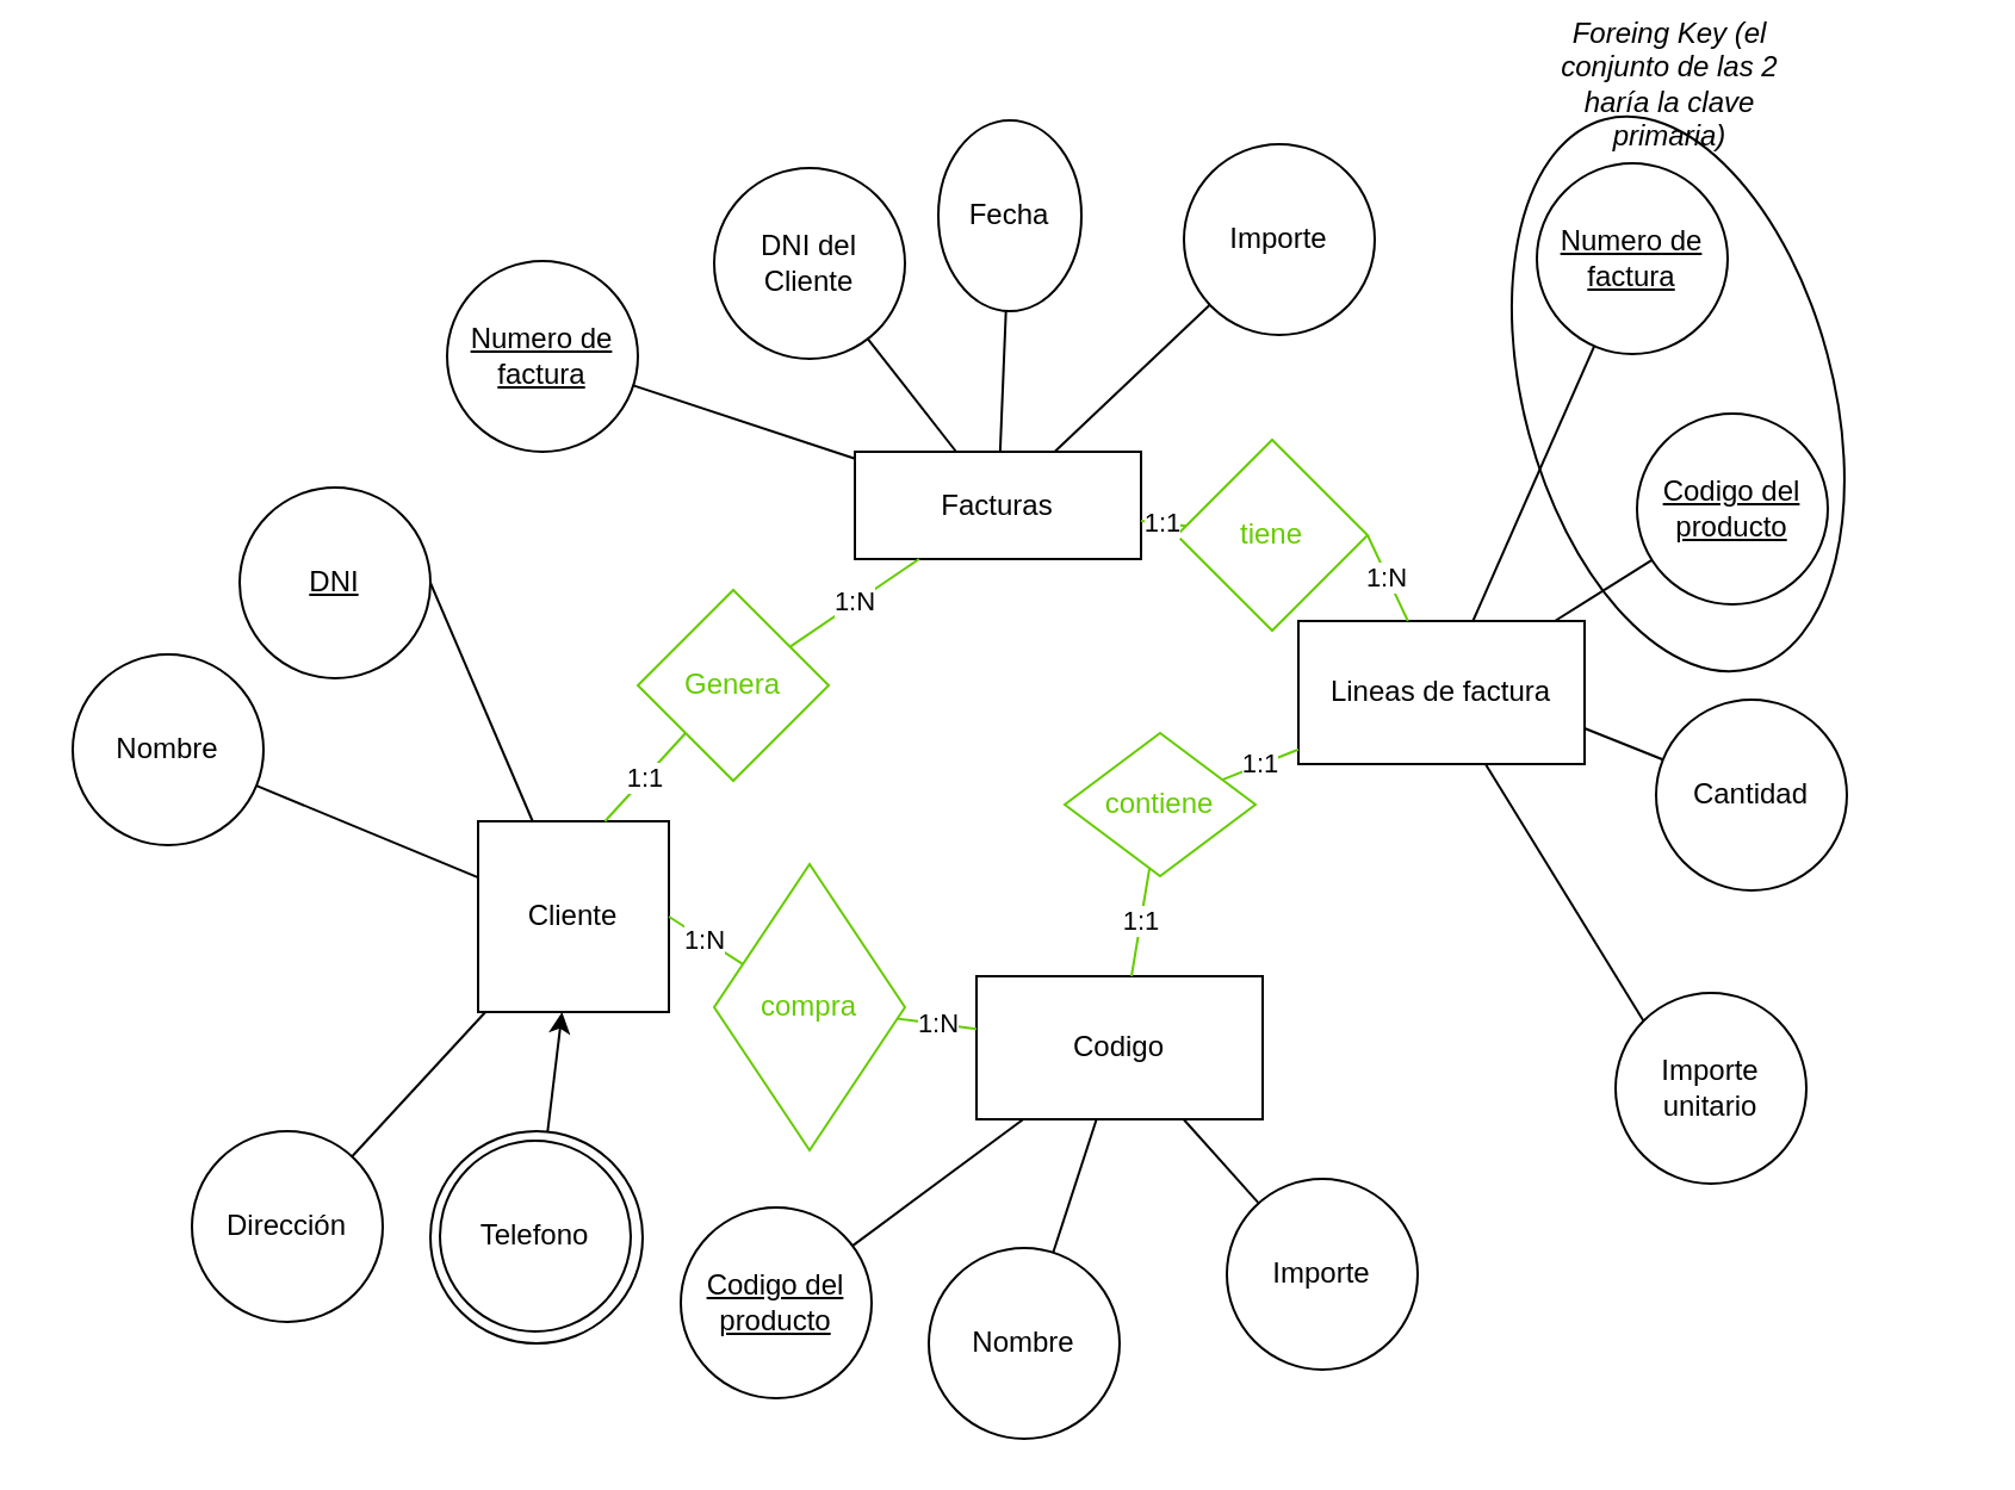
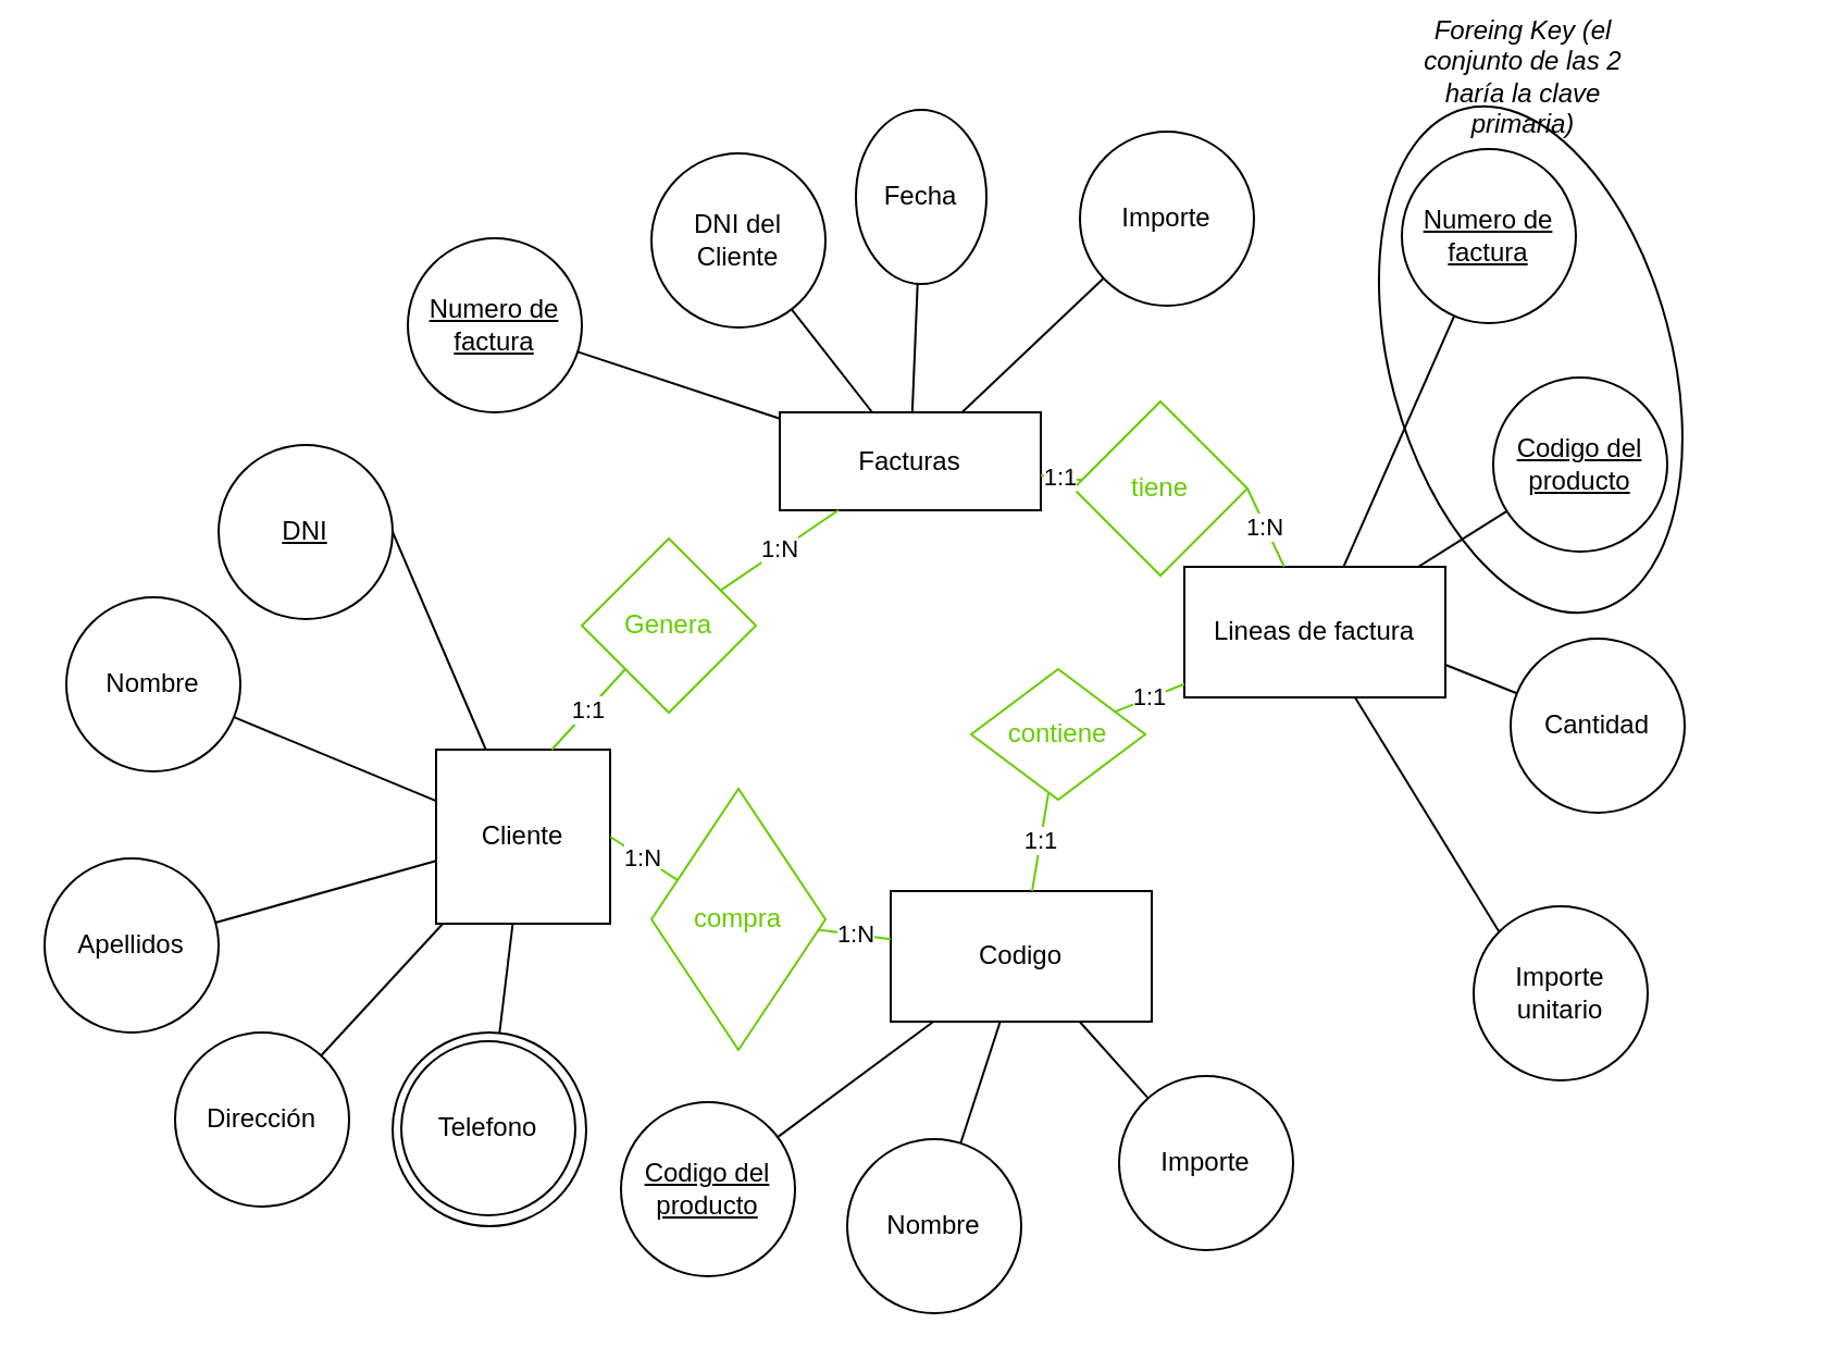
  <mxCell id="0" />
  <mxCell id="1" parent="0" />
  <mxCell id="2" value="" style="ellipse;whiteSpace=wrap;html=1;fillStyle=auto;gradientColor=none;rotation=75;" vertex="1" parent="1"><mxGeometry x="584" y="100" width="238.43" height="129.5" as="geometry" /></mxCell>
  <mxCell id="3" value="&lt;font color=&quot;#000000&quot;&gt;Facturas&lt;/font&gt;" style="rounded=0;whiteSpace=wrap;html=1;fontColor=#66CC00;" parent="1" vertex="1"><mxGeometry x="358" y="189" width="120" height="45" as="geometry" /></mxCell>
  <mxCell id="4" value="&lt;u&gt;Numero de factura&lt;/u&gt;" style="ellipse;whiteSpace=wrap;html=1;aspect=fixed;fontColor=#000000;" parent="1" vertex="1"><mxGeometry x="187" y="109" width="80" height="80" as="geometry" /></mxCell>
  <mxCell id="5" value="Cliente" style="whiteSpace=wrap;html=1;aspect=fixed;fontColor=#000000;" parent="1" vertex="1"><mxGeometry x="200" y="344" width="80" height="80" as="geometry" /></mxCell>
  <mxCell id="6" value="" style="endArrow=none;html=1;rounded=0;fontColor=#000000;" parent="1" source="4" target="3" edge="1"><mxGeometry width="50" height="50" relative="1" as="geometry"><mxPoint x="140" y="544" as="sourcePoint" /><mxPoint x="190" y="494" as="targetPoint" /></mxGeometry></mxCell>
  <mxCell id="7" value="&lt;u&gt;DNI&lt;/u&gt;" style="ellipse;whiteSpace=wrap;html=1;aspect=fixed;fontColor=#000000;" parent="1" vertex="1"><mxGeometry x="100" y="204" width="80" height="80" as="geometry" /></mxCell>
  <mxCell id="8" value="Nombre" style="ellipse;whiteSpace=wrap;html=1;aspect=fixed;fontColor=#000000;" parent="1" vertex="1"><mxGeometry x="30" y="274" width="80" height="80" as="geometry" /></mxCell>
- <mxCell id="10" value="" style="endArrow=classic;html=1;rounded=0;fontColor=#000000;" parent="1" source="49" target="5" edge="1"><mxGeometry width="50" height="50" relative="1" as="geometry"><mxPoint x="280" y="744" as="sourcePoint" /><mxPoint x="330" y="694" as="targetPoint" /></mxGeometry></mxCell>
+ <mxCell id="9" value="Apellidos" style="ellipse;whiteSpace=wrap;html=1;aspect=fixed;fontColor=#000000;" parent="1" vertex="1"><mxGeometry x="20" y="394" width="80" height="80" as="geometry" /></mxCell>
+ <mxCell id="10" value="" style="endArrow=none;html=1;rounded=0;fontColor=#000000;" parent="1" source="49" target="5" edge="1"><mxGeometry width="50" height="50" relative="1" as="geometry"><mxPoint x="280" y="744" as="sourcePoint" /><mxPoint x="330" y="694" as="targetPoint" /></mxGeometry></mxCell>
+ <mxCell id="11" value="" style="endArrow=none;html=1;rounded=0;fontColor=#000000;" parent="1" source="9" target="5" edge="1"><mxGeometry width="50" height="50" relative="1" as="geometry"><mxPoint x="240" y="684" as="sourcePoint" /><mxPoint x="330" y="694" as="targetPoint" /></mxGeometry></mxCell>
  <mxCell id="12" value="" style="endArrow=none;html=1;rounded=0;fontColor=#000000;" parent="1" source="8" target="5" edge="1"><mxGeometry width="50" height="50" relative="1" as="geometry"><mxPoint x="280" y="744" as="sourcePoint" /><mxPoint x="330" y="694" as="targetPoint" /></mxGeometry></mxCell>
  <mxCell id="13" value="" style="endArrow=none;html=1;rounded=0;fontColor=#000000;exitX=1;exitY=0.5;exitDx=0;exitDy=0;" parent="1" source="7" target="5" edge="1"><mxGeometry width="50" height="50" relative="1" as="geometry"><mxPoint x="280" y="744" as="sourcePoint" /><mxPoint x="330" y="694" as="targetPoint" /></mxGeometry></mxCell>
  <mxCell id="14" value="Dirección" style="ellipse;whiteSpace=wrap;html=1;aspect=fixed;fontColor=#000000;" parent="1" vertex="1"><mxGeometry x="80" y="474" width="80" height="80" as="geometry" /></mxCell>
  <mxCell id="15" value="" style="endArrow=none;html=1;rounded=0;fontColor=#000000;" parent="1" source="5" target="14" edge="1"><mxGeometry width="50" height="50" relative="1" as="geometry"><mxPoint x="280" y="744" as="sourcePoint" /><mxPoint x="330" y="694" as="targetPoint" /></mxGeometry></mxCell>
  <mxCell id="16" value="Codigo" style="rounded=0;whiteSpace=wrap;html=1;fontColor=#000000;" parent="1" vertex="1"><mxGeometry x="409" y="409" width="120" height="60" as="geometry" /></mxCell>
  <mxCell id="17" value="DNI del Cliente" style="ellipse;whiteSpace=wrap;html=1;aspect=fixed;fontColor=#000000;" parent="1" vertex="1"><mxGeometry x="299" y="70" width="80" height="80" as="geometry" /></mxCell>
  <mxCell id="18" value="" style="endArrow=none;html=1;rounded=0;fontColor=#000000;" parent="1" source="17" target="3" edge="1"><mxGeometry width="50" height="50" relative="1" as="geometry"><mxPoint x="280" y="434" as="sourcePoint" /><mxPoint x="330" y="384" as="targetPoint" /></mxGeometry></mxCell>
  <mxCell id="19" value="Fecha" style="ellipse;whiteSpace=wrap;html=1;aspect=fixed;fontColor=#000000;" parent="1" vertex="1"><mxGeometry x="393" y="50" width="60" height="80" as="geometry" /></mxCell>
  <mxCell id="20" value="" style="endArrow=none;html=1;rounded=0;fontColor=#000000;" parent="1" source="3" target="19" edge="1"><mxGeometry width="50" height="50" relative="1" as="geometry"><mxPoint x="280" y="434" as="sourcePoint" /><mxPoint x="330" y="384" as="targetPoint" /></mxGeometry></mxCell>
  <mxCell id="21" value="&lt;u&gt;Codigo del producto&lt;/u&gt;" style="ellipse;whiteSpace=wrap;html=1;aspect=fixed;fontColor=#000000;" parent="1" vertex="1"><mxGeometry x="285" y="506" width="80" height="80" as="geometry" /></mxCell>
  <mxCell id="22" value="" style="endArrow=none;html=1;rounded=0;fontColor=#000000;" parent="1" source="21" target="16" edge="1"><mxGeometry width="50" height="50" relative="1" as="geometry"><mxPoint x="570" y="354" as="sourcePoint" /><mxPoint x="620" y="304" as="targetPoint" /></mxGeometry></mxCell>
  <mxCell id="23" value="Nombre" style="ellipse;whiteSpace=wrap;html=1;aspect=fixed;fontColor=#000000;" parent="1" vertex="1"><mxGeometry x="389" y="523" width="80" height="80" as="geometry" /></mxCell>
  <mxCell id="24" value="" style="endArrow=none;html=1;rounded=0;fontColor=#000000;" parent="1" source="23" target="16" edge="1"><mxGeometry width="50" height="50" relative="1" as="geometry"><mxPoint x="590" y="354" as="sourcePoint" /><mxPoint x="635.714" y="314" as="targetPoint" /></mxGeometry></mxCell>
  <mxCell id="25" value="&lt;font color=&quot;#000000&quot;&gt;Importe&lt;/font&gt;" style="ellipse;whiteSpace=wrap;html=1;aspect=fixed;fontColor=#66CC00;" parent="1" vertex="1"><mxGeometry x="496" y="60" width="80" height="80" as="geometry" /></mxCell>
  <mxCell id="26" value="" style="endArrow=none;html=1;rounded=0;fontColor=#000000;" parent="1" source="3" target="25" edge="1"><mxGeometry width="50" height="50" relative="1" as="geometry"><mxPoint x="530" y="484" as="sourcePoint" /><mxPoint x="593.2" y="528.2" as="targetPoint" /></mxGeometry></mxCell>
  <mxCell id="27" value="&lt;font color=&quot;#000000&quot;&gt;Lineas de factura&lt;/font&gt;" style="rounded=0;whiteSpace=wrap;html=1;fontColor=#66CC00;" parent="1" vertex="1"><mxGeometry x="544" y="260" width="120" height="60" as="geometry" /></mxCell>
  <mxCell id="28" value="&lt;u&gt;Numero de factura&lt;/u&gt;" style="ellipse;whiteSpace=wrap;html=1;aspect=fixed;fontColor=#000000;" parent="1" vertex="1"><mxGeometry x="644" y="68" width="80" height="80" as="geometry" /></mxCell>
  <mxCell id="29" value="&lt;u&gt;Codigo del producto&lt;/u&gt;" style="ellipse;whiteSpace=wrap;html=1;aspect=fixed;fontColor=#000000;" parent="1" vertex="1"><mxGeometry x="686" y="173" width="80" height="80" as="geometry" /></mxCell>
  <mxCell id="30" value="Importe unitario" style="ellipse;whiteSpace=wrap;html=1;aspect=fixed;fontColor=#000000;" parent="1" vertex="1"><mxGeometry x="677" y="416" width="80" height="80" as="geometry" /></mxCell>
  <mxCell id="31" value="" style="endArrow=none;html=1;rounded=0;fontColor=#000000;" parent="1" source="28" target="27" edge="1"><mxGeometry width="50" height="50" relative="1" as="geometry"><mxPoint x="280" y="424" as="sourcePoint" /><mxPoint x="330" y="374" as="targetPoint" /></mxGeometry></mxCell>
  <mxCell id="32" value="" style="endArrow=none;html=1;rounded=0;fontColor=#000000;" parent="1" source="29" target="27" edge="1"><mxGeometry width="50" height="50" relative="1" as="geometry"><mxPoint x="424.988" y="552.765" as="sourcePoint" /><mxPoint x="456" y="514" as="targetPoint" /></mxGeometry></mxCell>
  <mxCell id="33" value="" style="endArrow=none;html=1;rounded=0;fontColor=#000000;exitX=0;exitY=0;exitDx=0;exitDy=0;" parent="1" source="30" target="27" edge="1"><mxGeometry width="50" height="50" relative="1" as="geometry"><mxPoint x="434.988" y="562.765" as="sourcePoint" /><mxPoint x="466" y="524" as="targetPoint" /></mxGeometry></mxCell>
  <mxCell id="34" value="Cantidad" style="ellipse;whiteSpace=wrap;html=1;aspect=fixed;fontColor=#000000;" parent="1" vertex="1"><mxGeometry x="694" y="293" width="80" height="80" as="geometry" /></mxCell>
  <mxCell id="35" value="" style="endArrow=none;html=1;rounded=0;fontColor=#000000;entryX=1;entryY=0.75;entryDx=0;entryDy=0;" parent="1" source="34" target="27" edge="1"><mxGeometry width="50" height="50" relative="1" as="geometry"><mxPoint x="581.716" y="565.716" as="sourcePoint" /><mxPoint x="517.343" y="514" as="targetPoint" /></mxGeometry></mxCell>
  <mxCell id="36" value="Importe" style="ellipse;whiteSpace=wrap;html=1;aspect=fixed;fontColor=#000000;" parent="1" vertex="1"><mxGeometry x="514" y="494" width="80" height="80" as="geometry" /></mxCell>
  <mxCell id="37" value="" style="endArrow=none;html=1;rounded=0;fontColor=#000000;" parent="1" source="16" target="36" edge="1"><mxGeometry width="50" height="50" relative="1" as="geometry"><mxPoint x="620" y="424" as="sourcePoint" /><mxPoint x="670" y="374" as="targetPoint" /></mxGeometry></mxCell>
  <mxCell id="38" value="&lt;font color=&quot;#66cc00&quot;&gt;Genera&lt;/font&gt;" style="rhombus;whiteSpace=wrap;html=1;fontColor=#000000;strokeColor=#66CC00;" parent="1" vertex="1"><mxGeometry x="267" y="247" width="80" height="80" as="geometry" /></mxCell>
  <mxCell id="39" value="1:1" style="endArrow=none;html=1;rounded=0;fontColor=#000000;entryX=0;entryY=1;entryDx=0;entryDy=0;exitX=0.665;exitY=0;exitDx=0;exitDy=0;exitPerimeter=0;strokeColor=#66CC00;" parent="1" source="5" target="38" edge="1"><mxGeometry width="50" height="50" relative="1" as="geometry"><mxPoint x="488" y="417" as="sourcePoint" /><mxPoint x="538" y="367" as="targetPoint" /></mxGeometry></mxCell>
  <mxCell id="40" value="1:N" style="endArrow=none;html=1;rounded=0;fontColor=#000000;strokeColor=#66CC00;" parent="1" source="38" target="3" edge="1"><mxGeometry width="50" height="50" relative="1" as="geometry"><mxPoint x="263.2" y="354" as="sourcePoint" /><mxPoint x="318" y="321" as="targetPoint" /></mxGeometry></mxCell>
  <mxCell id="41" value="&lt;font color=&quot;#66cc00&quot;&gt;tiene&lt;/font&gt;" style="rhombus;whiteSpace=wrap;html=1;fontColor=#000000;strokeColor=#66CC00;" vertex="1" parent="1"><mxGeometry x="493" y="184" width="80" height="80" as="geometry" /></mxCell>
  <mxCell id="42" value="&lt;font color=&quot;#66cc00&quot;&gt;contiene&lt;/font&gt;" style="rhombus;whiteSpace=wrap;html=1;fontColor=#000000;strokeColor=#66CC00;" vertex="1" parent="1"><mxGeometry x="446" y="307" width="80" height="60" as="geometry" /></mxCell>
  <mxCell id="43" value="1:1" style="endArrow=none;html=1;rounded=0;fontColor=#000000;strokeColor=#66CC00;" edge="1" parent="1" source="41" target="3"><mxGeometry width="50" height="50" relative="1" as="geometry"><mxPoint x="341.804" y="281.804" as="sourcePoint" /><mxPoint x="379.029" y="259" as="targetPoint" /></mxGeometry></mxCell>
  <mxCell id="44" value="1:N" style="endArrow=none;html=1;rounded=0;fontColor=#000000;strokeColor=#66CC00;entryX=1;entryY=0.5;entryDx=0;entryDy=0;" edge="1" parent="1" source="27" target="41"><mxGeometry width="50" height="50" relative="1" as="geometry"><mxPoint x="581" y="245" as="sourcePoint" /><mxPoint x="428.385" y="259" as="targetPoint" /><Array as="points" /></mxGeometry></mxCell>
  <mxCell id="45" value="1:1" style="endArrow=none;html=1;rounded=0;fontColor=#000000;strokeColor=#66CC00;" edge="1" parent="1" source="27" target="42"><mxGeometry width="50" height="50" relative="1" as="geometry"><mxPoint x="434.494" y="434" as="sourcePoint" /><mxPoint x="429" y="387" as="targetPoint" /><Array as="points" /></mxGeometry></mxCell>
  <mxCell id="46" value="1:1" style="endArrow=none;html=1;rounded=0;fontColor=#000000;strokeColor=#66CC00;" edge="1" parent="1" source="42" target="16"><mxGeometry width="50" height="50" relative="1" as="geometry"><mxPoint x="444.494" y="444" as="sourcePoint" /><mxPoint x="439" y="397" as="targetPoint" /><Array as="points" /></mxGeometry></mxCell>
  <mxCell id="47" value="" style="group" vertex="1" connectable="0" parent="1"><mxGeometry x="180" y="474" width="89" height="89" as="geometry" /></mxCell>
  <mxCell id="48" value="" style="ellipse;whiteSpace=wrap;html=1;aspect=fixed;fillStyle=auto;gradientColor=none;" vertex="1" parent="47"><mxGeometry width="89" height="89" as="geometry" /></mxCell>
  <mxCell id="49" value="Telefono" style="ellipse;whiteSpace=wrap;html=1;aspect=fixed;fontColor=#000000;perimeterSpacing=0;gradientColor=none;fillStyle=auto;" parent="47" vertex="1"><mxGeometry x="4" y="4" width="80" height="80" as="geometry" /></mxCell>
  <mxCell id="50" value="&lt;font color=&quot;#66cc00&quot;&gt;compra&lt;/font&gt;" style="rhombus;whiteSpace=wrap;html=1;fontColor=#000000;strokeColor=#66CC00;" vertex="1" parent="1"><mxGeometry x="299" y="362" width="80" height="120" as="geometry" /></mxCell>
  <mxCell id="51" value="1:N" style="endArrow=none;html=1;rounded=0;fontColor=#000000;exitX=1;exitY=0.5;exitDx=0;exitDy=0;strokeColor=#66CC00;" edge="1" parent="1" source="5" target="50"><mxGeometry width="50" height="50" relative="1" as="geometry"><mxPoint x="263.2" y="354" as="sourcePoint" /><mxPoint x="297" y="317" as="targetPoint" /></mxGeometry></mxCell>
  <mxCell id="52" value="1:N" style="endArrow=none;html=1;rounded=0;fontColor=#000000;strokeColor=#66CC00;" edge="1" parent="1" source="50" target="16"><mxGeometry width="50" height="50" relative="1" as="geometry"><mxPoint x="341.804" y="281.804" as="sourcePoint" /><mxPoint x="379.029" y="259" as="targetPoint" /></mxGeometry></mxCell>
  <mxCell id="53" value="Foreing Key (el conjunto de las 2 haría la clave primaria)" style="text;html=1;strokeColor=none;fillColor=none;align=center;verticalAlign=middle;whiteSpace=wrap;rounded=0;fillStyle=auto;fontStyle=2" vertex="1" parent="1"><mxGeometry x="650" y="20" width="100" height="30" as="geometry" /></mxCell>
